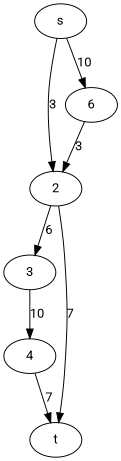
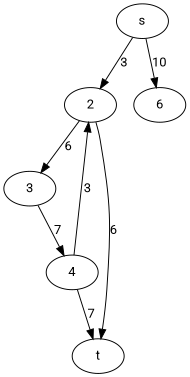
  digraph {
    fontname=Roboto
    rankdir=" LR "
    node [fontname=Roboto]
    edge [fontname=Roboto]
    s
    2
    n3 [label=6]
    3
    t
    4
    s -> 2 [label=3]
    s -> n3 [label=10]
    2 -> 3 [label=6]
-   2 -> t [label=7]
-   n3 -> 2 [label=3]
-   3 -> 4 [label=10]
+   2 -> t [label=6]
+   4 -> 2 [label=3]
+   3 -> 4 [label=7]
    4 -> t [label=7]
  }
